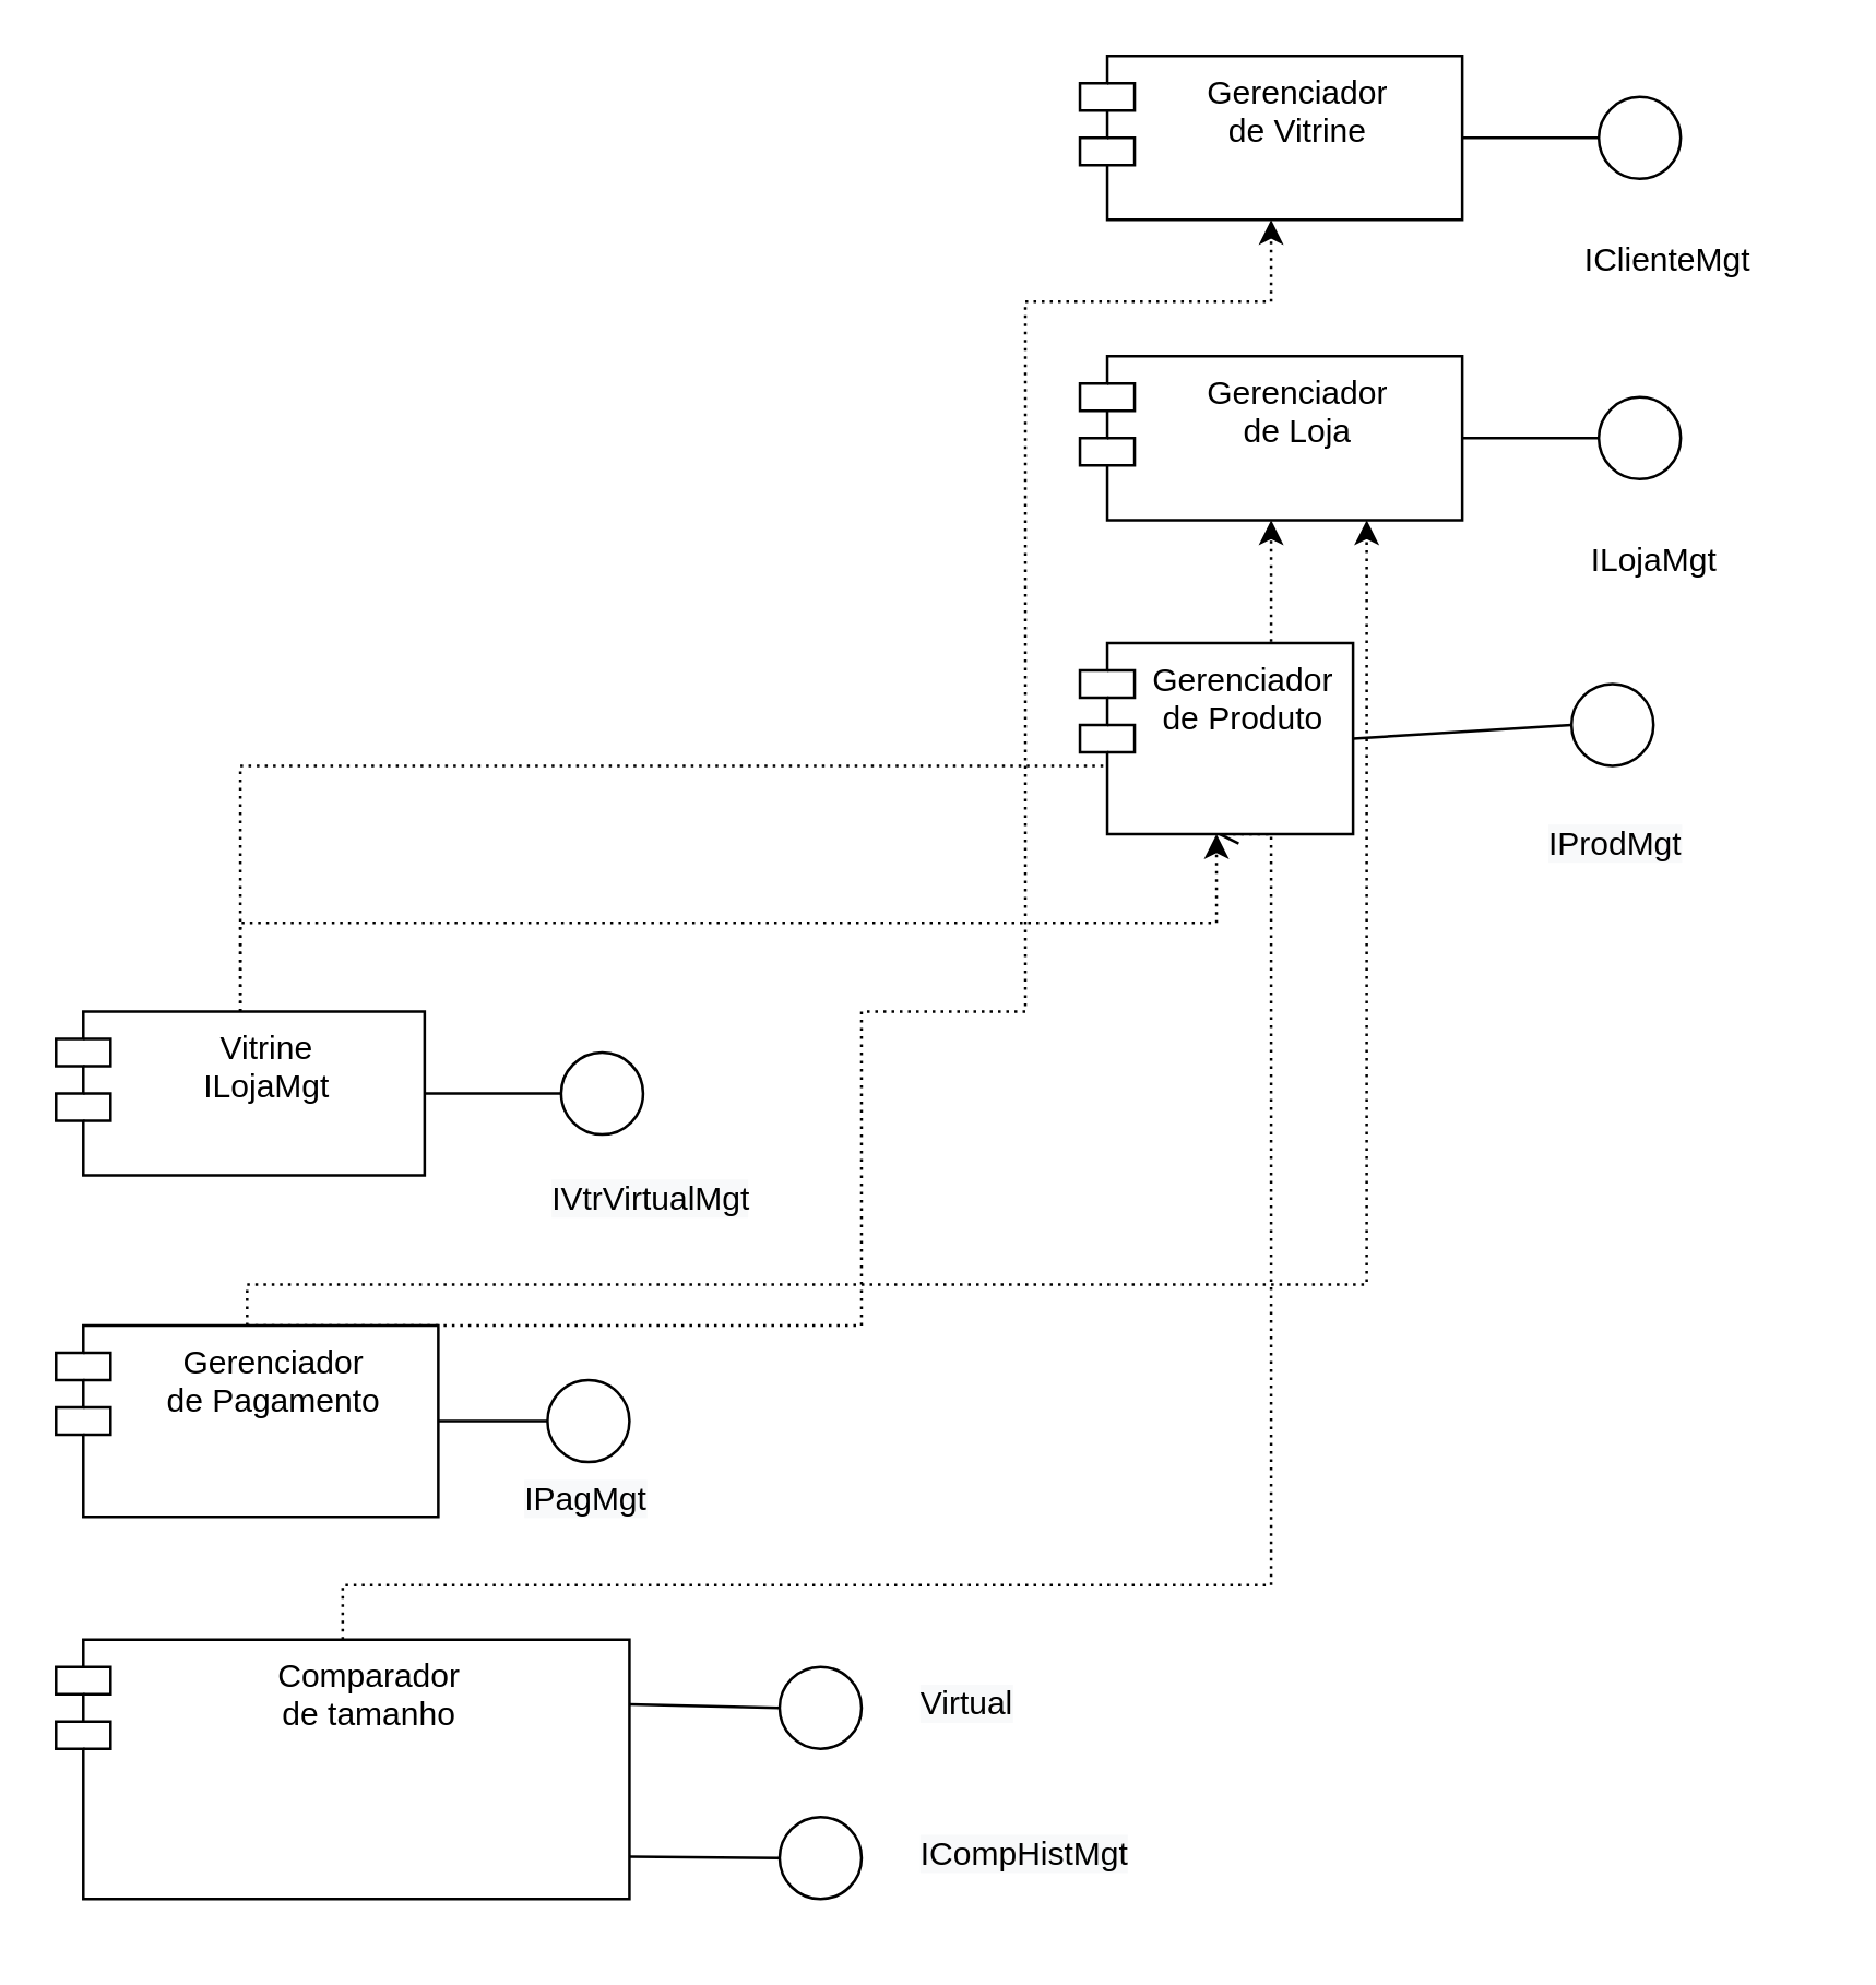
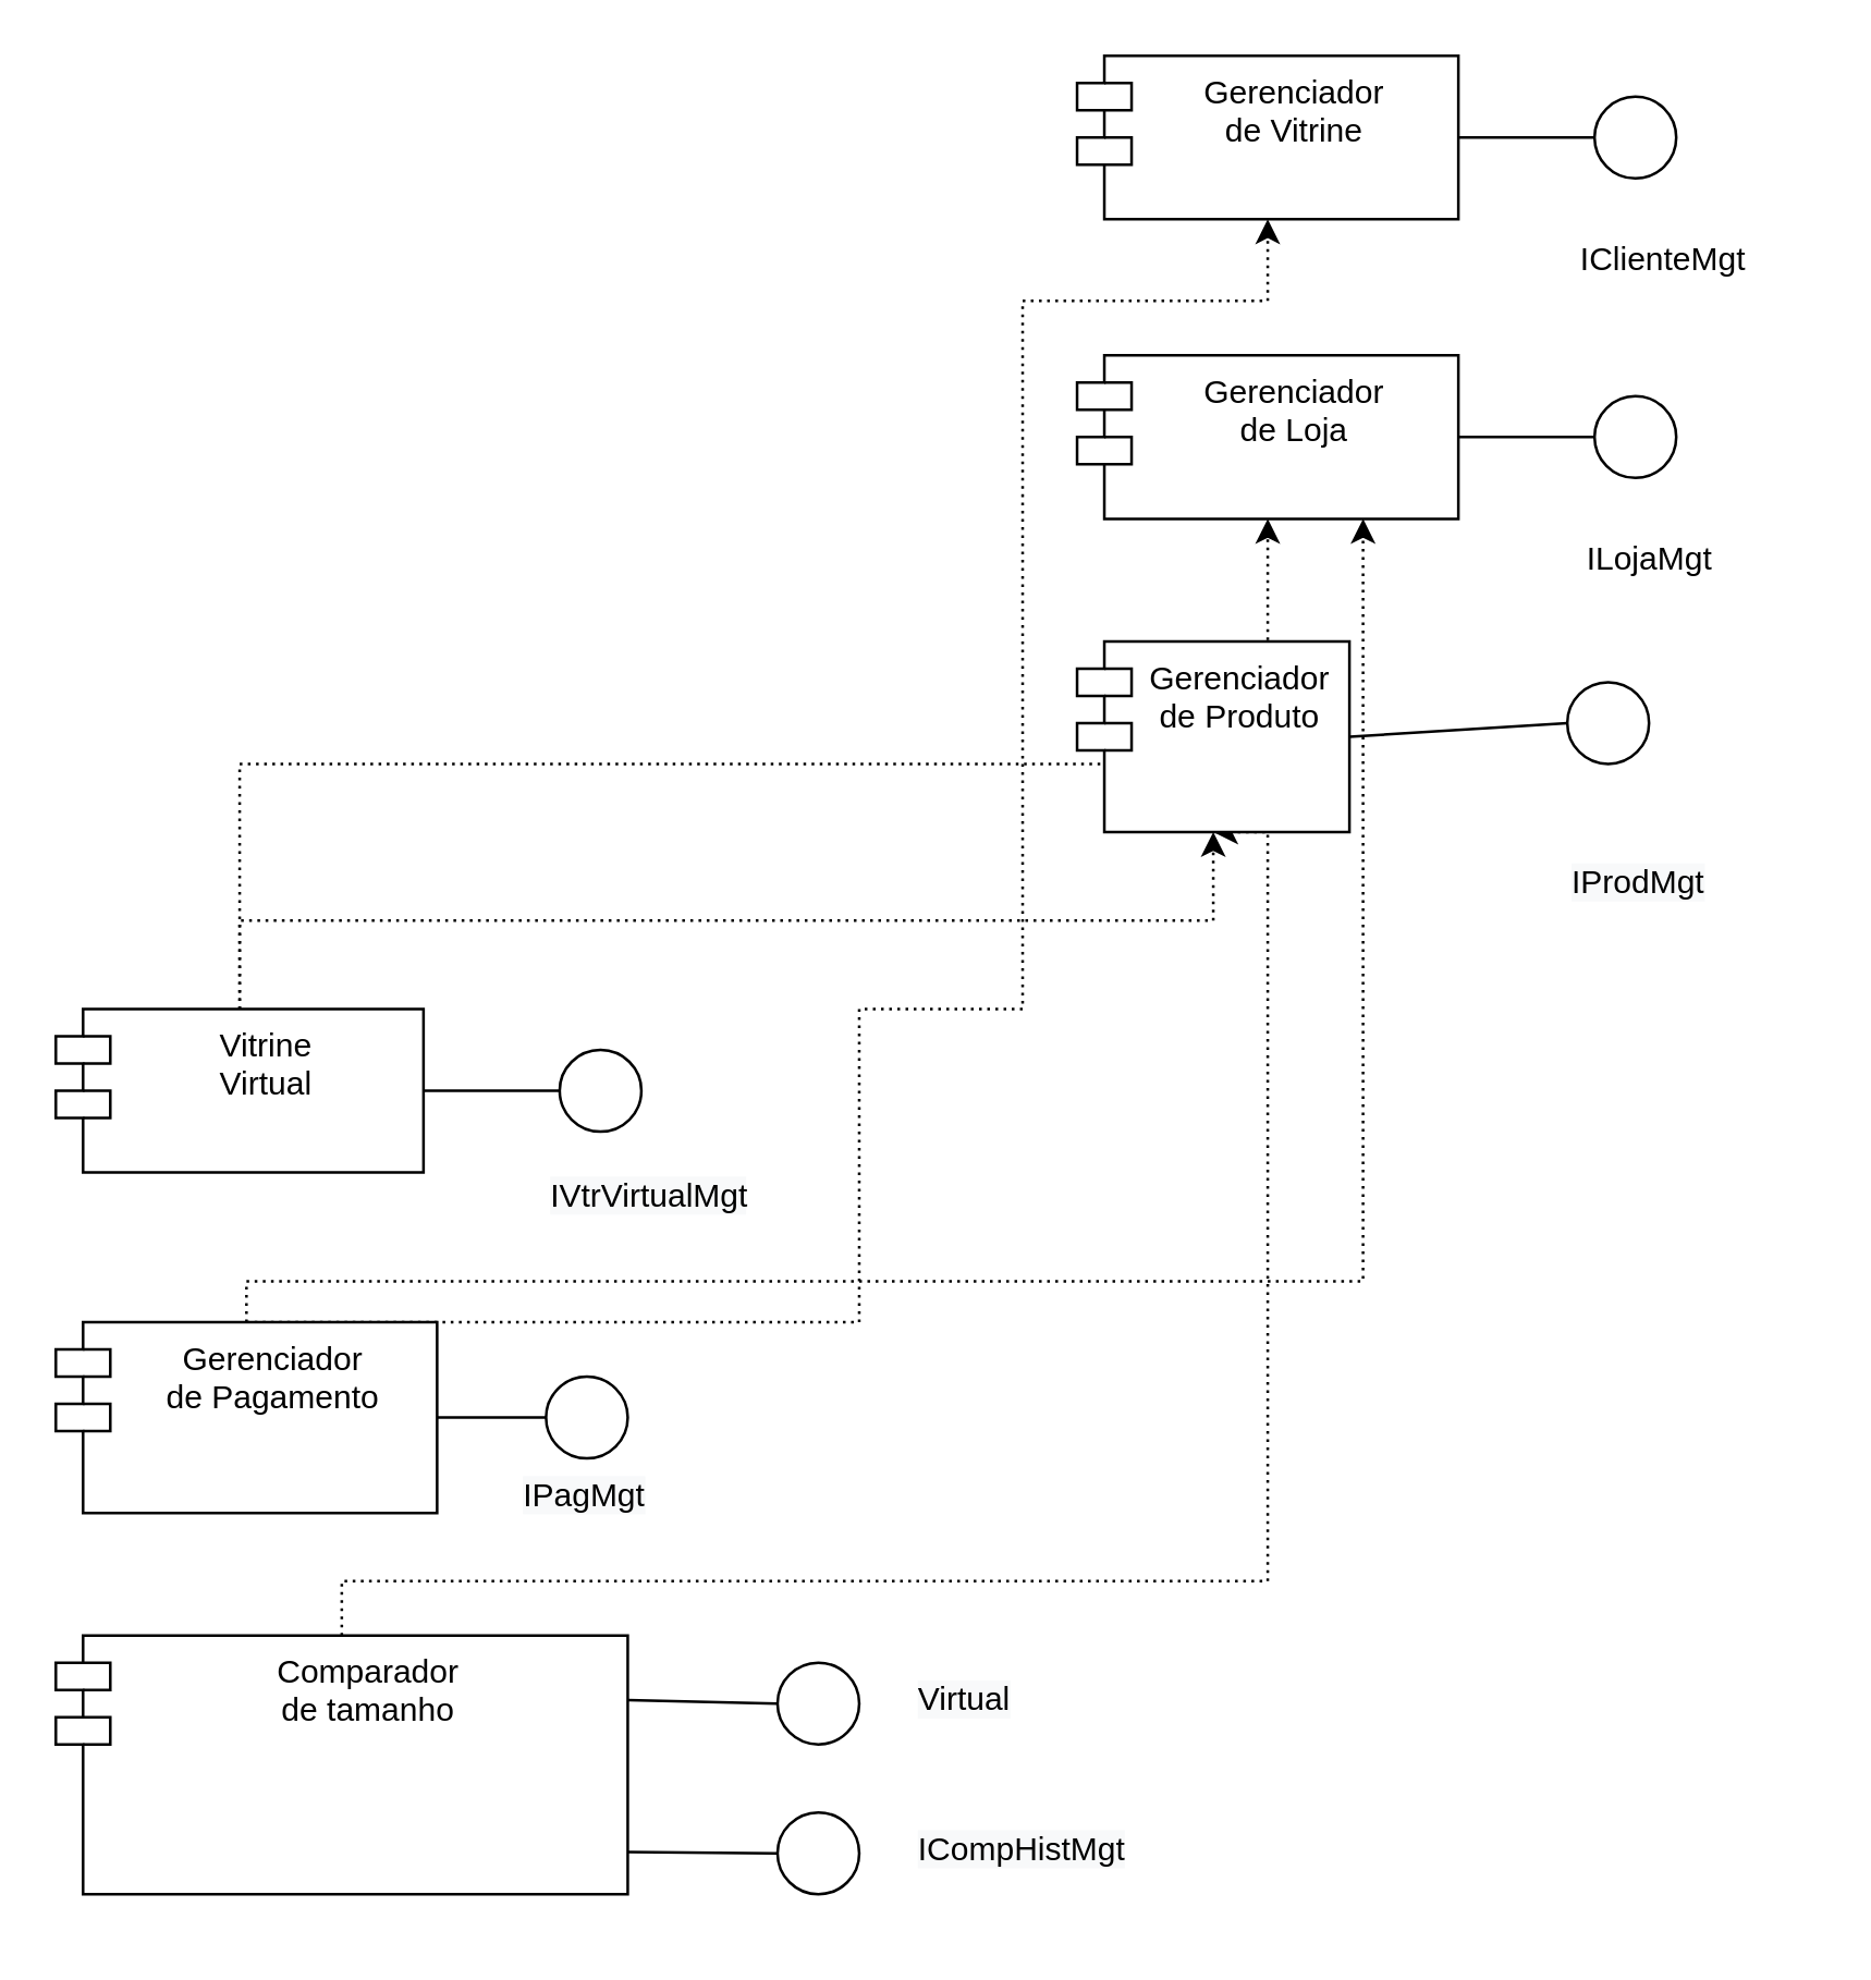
  <mxCell id="0" />
  <mxCell id="1" parent="0" />
  <mxCell id="2" value="Gerenciador &#10;de Loja" style="shape=module;align=left;spacingLeft=20;align=center;verticalAlign=top;" parent="1" vertex="1"><mxGeometry x="395" y="130" width="140" height="60" as="geometry" /></mxCell>
  <mxCell id="3" value="" style="endArrow=none;html=1;rounded=0;exitX=1;exitY=0.5;exitDx=0;exitDy=0;entryX=0;entryY=0.5;entryDx=0;entryDy=0;" parent="1" source="2" target="4" edge="1"><mxGeometry width="50" height="50" relative="1" as="geometry"><mxPoint x="495" y="220" as="sourcePoint" /><mxPoint x="555" y="215" as="targetPoint" /></mxGeometry></mxCell>
  <mxCell id="4" value="" style="ellipse;whiteSpace=wrap;html=1;aspect=fixed;" parent="1" vertex="1"><mxGeometry x="585" y="145" width="30" height="30" as="geometry" /></mxCell>
  <mxCell id="5" style="edgeStyle=orthogonalEdgeStyle;rounded=0;orthogonalLoop=1;jettySize=auto;html=1;exitX=0.5;exitY=0;exitDx=0;exitDy=0;entryX=0.5;entryY=1;entryDx=0;entryDy=0;dashed=1;dashPattern=1 2;" edge="1" parent="1" source="7" target="18"><mxGeometry relative="1" as="geometry"><Array as="points"><mxPoint x="315" y="485" /><mxPoint x="315" y="370" /><mxPoint x="375" y="370" /><mxPoint x="375" y="110" /><mxPoint x="465" y="110" /></Array></mxGeometry></mxCell>
  <mxCell id="6" style="edgeStyle=orthogonalEdgeStyle;rounded=0;orthogonalLoop=1;jettySize=auto;html=1;exitX=0.5;exitY=0;exitDx=0;exitDy=0;entryX=0.75;entryY=1;entryDx=0;entryDy=0;dashed=1;dashPattern=1 2;" edge="1" parent="1" source="7" target="2"><mxGeometry relative="1" as="geometry"><Array as="points"><mxPoint x="90" y="470" /><mxPoint x="500" y="470" /></Array></mxGeometry></mxCell>
  <mxCell id="7" value="Gerenciador &#10;de Pagamento" style="shape=module;align=left;spacingLeft=20;align=center;verticalAlign=top;" parent="1" vertex="1"><mxGeometry x="20" y="485" width="140" height="70" as="geometry" /></mxCell>
  <mxCell id="8" value="" style="endArrow=none;html=1;rounded=0;exitX=1;exitY=0.5;exitDx=0;exitDy=0;" parent="1" source="7" edge="1"><mxGeometry width="50" height="50" relative="1" as="geometry"><mxPoint x="140" y="525" as="sourcePoint" /><mxPoint x="200" y="520" as="targetPoint" /></mxGeometry></mxCell>
  <mxCell id="9" value="" style="ellipse;whiteSpace=wrap;html=1;aspect=fixed;" parent="1" vertex="1"><mxGeometry x="200" y="505" width="30" height="30" as="geometry" /></mxCell>
  <mxCell id="10" style="edgeStyle=orthogonalEdgeStyle;rounded=0;orthogonalLoop=1;jettySize=auto;html=1;exitX=0.5;exitY=0;exitDx=0;exitDy=0;entryX=0.5;entryY=1;entryDx=0;entryDy=0;dashed=1;dashPattern=1 2;" edge="1" parent="1" source="12" target="2"><mxGeometry relative="1" as="geometry" /></mxCell>
  <mxCell id="11" style="edgeStyle=orthogonalEdgeStyle;rounded=0;orthogonalLoop=1;jettySize=auto;html=1;exitX=0.5;exitY=0;exitDx=0;exitDy=0;entryX=0.5;entryY=1;entryDx=0;entryDy=0;dashed=1;dashPattern=1 2;" edge="1" parent="1" source="12" target="28"><mxGeometry relative="1" as="geometry" /></mxCell>
- <mxCell id="12" value="Vitrine&#10;ILojaMgt" style="shape=module;align=left;spacingLeft=20;align=center;verticalAlign=top;" parent="1" vertex="1"><mxGeometry x="20" y="370" width="135" height="60" as="geometry" /></mxCell>
+ <mxCell id="12" value="Vitrine&#10;Virtual" style="shape=module;align=left;spacingLeft=20;align=center;verticalAlign=top;" parent="1" vertex="1"><mxGeometry x="20" y="370" width="135" height="60" as="geometry" /></mxCell>
  <mxCell id="13" value="" style="ellipse;whiteSpace=wrap;html=1;aspect=fixed;" parent="1" vertex="1"><mxGeometry x="205" y="385" width="30" height="30" as="geometry" /></mxCell>
- <mxCell id="14" style="edgeStyle=orthogonalEdgeStyle;rounded=0;orthogonalLoop=1;jettySize=auto;html=1;exitX=0.5;exitY=0;exitDx=0;exitDy=0;entryX=0.5;entryY=1;entryDx=0;entryDy=0;dashed=1;dashPattern=1 2;endArrow=open;" edge="1" parent="1" source="15" target="28"><mxGeometry relative="1" as="geometry"><Array as="points"><mxPoint x="125" y="580" /><mxPoint x="465" y="580" /></Array></mxGeometry></mxCell>
+ <mxCell id="14" style="edgeStyle=orthogonalEdgeStyle;rounded=0;orthogonalLoop=1;jettySize=auto;html=1;exitX=0.5;exitY=0;exitDx=0;exitDy=0;entryX=0.5;entryY=1;entryDx=0;entryDy=0;dashed=1;dashPattern=1 2;" edge="1" parent="1" source="15" target="28"><mxGeometry relative="1" as="geometry"><Array as="points"><mxPoint x="125" y="580" /><mxPoint x="465" y="580" /></Array></mxGeometry></mxCell>
  <mxCell id="15" value="Comparador&#10;de tamanho" style="shape=module;align=left;spacingLeft=20;align=center;verticalAlign=top;" parent="1" vertex="1"><mxGeometry x="20" y="600" width="210" height="95" as="geometry" /></mxCell>
  <mxCell id="16" value="" style="endArrow=none;html=1;rounded=0;exitX=1;exitY=0.25;exitDx=0;exitDy=0;entryX=0;entryY=0.5;entryDx=0;entryDy=0;" parent="1" source="15" edge="1" target="17"><mxGeometry width="50" height="50" relative="1" as="geometry"><mxPoint x="210" y="665" as="sourcePoint" /><mxPoint x="270" y="660" as="targetPoint" /></mxGeometry></mxCell>
  <mxCell id="17" value="" style="ellipse;whiteSpace=wrap;html=1;aspect=fixed;" parent="1" vertex="1"><mxGeometry x="285" y="610" width="30" height="30" as="geometry" /></mxCell>
  <mxCell id="18" value="Gerenciador &#10;de Vitrine" style="shape=module;align=left;spacingLeft=20;align=center;verticalAlign=top;" parent="1" vertex="1"><mxGeometry x="395" y="20" width="140" height="60" as="geometry" /></mxCell>
  <mxCell id="19" value="" style="endArrow=none;html=1;rounded=0;exitX=1;exitY=0.5;exitDx=0;exitDy=0;" parent="1" source="18" edge="1"><mxGeometry width="50" height="50" relative="1" as="geometry"><mxPoint x="525" y="55" as="sourcePoint" /><mxPoint x="585" y="50" as="targetPoint" /></mxGeometry></mxCell>
  <mxCell id="20" value="" style="ellipse;whiteSpace=wrap;html=1;aspect=fixed;" parent="1" vertex="1"><mxGeometry x="585" y="35" width="30" height="30" as="geometry" /></mxCell>
  <mxCell id="21" value="ILojaMgt" style="text;html=1;align=center;verticalAlign=middle;resizable=0;points=[];autosize=1;strokeColor=none;fillColor=none;" parent="1" vertex="1"><mxGeometry x="570" y="190" width="70" height="30" as="geometry" /></mxCell>
  <mxCell id="22" value="IClienteMgt" style="text;html=1;align=center;verticalAlign=middle;resizable=0;points=[];autosize=1;strokeColor=none;fillColor=none;" parent="1" vertex="1"><mxGeometry x="570" y="80" width="80" height="30" as="geometry" /></mxCell>
  <mxCell id="23" value="&lt;span style=&quot;color: rgb(0, 0, 0); font-family: Helvetica; font-size: 12px; font-style: normal; font-variant-ligatures: normal; font-variant-caps: normal; font-weight: 400; letter-spacing: normal; orphans: 2; text-align: center; text-indent: 0px; text-transform: none; widows: 2; word-spacing: 0px; -webkit-text-stroke-width: 0px; background-color: rgb(248, 249, 250); text-decoration-thickness: initial; text-decoration-style: initial; text-decoration-color: initial; float: none; display: inline !important;&quot;&gt;IPagMgt&lt;/span&gt;" style="text;whiteSpace=wrap;html=1;" parent="1" vertex="1"><mxGeometry x="190" y="535" width="100" height="40" as="geometry" /></mxCell>
  <mxCell id="24" value="&lt;span style=&quot;color: rgb(0, 0, 0); font-family: Helvetica; font-size: 12px; font-style: normal; font-variant-ligatures: normal; font-variant-caps: normal; font-weight: 400; letter-spacing: normal; orphans: 2; text-align: center; text-indent: 0px; text-transform: none; widows: 2; word-spacing: 0px; -webkit-text-stroke-width: 0px; background-color: rgb(248, 249, 250); text-decoration-thickness: initial; text-decoration-style: initial; text-decoration-color: initial; float: none; display: inline !important;&quot;&gt;IVtrVirtualMgt&lt;/span&gt;" style="text;whiteSpace=wrap;html=1;" parent="1" vertex="1"><mxGeometry x="200" y="425" width="100" height="40" as="geometry" /></mxCell>
  <mxCell id="25" value="&lt;span style=&quot;color: rgb(0, 0, 0); font-family: Helvetica; font-size: 12px; font-style: normal; font-variant-ligatures: normal; font-variant-caps: normal; font-weight: 400; letter-spacing: normal; orphans: 2; text-align: center; text-indent: 0px; text-transform: none; widows: 2; word-spacing: 0px; -webkit-text-stroke-width: 0px; background-color: rgb(248, 249, 250); text-decoration-thickness: initial; text-decoration-style: initial; text-decoration-color: initial; float: none; display: inline !important;&quot;&gt;Virtual&lt;/span&gt;" style="text;whiteSpace=wrap;html=1;" parent="1" vertex="1"><mxGeometry x="335" y="610" width="100" height="40" as="geometry" /></mxCell>
- <mxCell id="26" value="&lt;span style=&quot;color: rgb(0, 0, 0); font-family: Helvetica; font-size: 12px; font-style: normal; font-variant-ligatures: normal; font-variant-caps: normal; font-weight: 400; letter-spacing: normal; orphans: 2; text-align: center; text-indent: 0px; text-transform: none; widows: 2; word-spacing: 0px; -webkit-text-stroke-width: 0px; background-color: rgb(248, 249, 250); text-decoration-thickness: initial; text-decoration-style: initial; text-decoration-color: initial; float: none; display: inline !important;&quot;&gt;IProdMgt&lt;/span&gt;" style="text;whiteSpace=wrap;html=1;" parent="1" vertex="1"><mxGeometry x="565" y="295" width="100" height="40" as="geometry" /></mxCell>
+ <mxCell id="26" value="&lt;span style=&quot;color: rgb(0, 0, 0); font-family: Helvetica; font-size: 12px; font-style: normal; font-variant-ligatures: normal; font-variant-caps: normal; font-weight: 400; letter-spacing: normal; orphans: 2; text-align: center; text-indent: 0px; text-transform: none; widows: 2; word-spacing: 0px; -webkit-text-stroke-width: 0px; background-color: rgb(248, 249, 250); text-decoration-thickness: initial; text-decoration-style: initial; text-decoration-color: initial; float: none; display: inline !important;&quot;&gt;IProdMgt&lt;/span&gt;" style="text;whiteSpace=wrap;html=1;" parent="1" vertex="1"><mxGeometry x="575" y="310" width="100" height="40" as="geometry" /></mxCell>
  <mxCell id="27" value="&lt;span style=&quot;color: rgb(0, 0, 0); font-family: Helvetica; font-size: 12px; font-style: normal; font-variant-ligatures: normal; font-variant-caps: normal; font-weight: 400; letter-spacing: normal; orphans: 2; text-align: center; text-indent: 0px; text-transform: none; widows: 2; word-spacing: 0px; -webkit-text-stroke-width: 0px; background-color: rgb(248, 249, 250); text-decoration-thickness: initial; text-decoration-style: initial; text-decoration-color: initial; float: none; display: inline !important;&quot;&gt;ICompHistMgt&lt;/span&gt;" style="text;whiteSpace=wrap;html=1;" parent="1" vertex="1"><mxGeometry x="335" y="665" width="100" height="40" as="geometry" /></mxCell>
  <mxCell id="28" value="Gerenciador &#10;de Produto" style="shape=module;align=left;spacingLeft=20;align=center;verticalAlign=top;" vertex="1" parent="1"><mxGeometry x="395" y="235" width="100" height="70" as="geometry" /></mxCell>
  <mxCell id="29" value="" style="endArrow=none;html=1;rounded=0;exitX=1;exitY=0.5;exitDx=0;exitDy=0;" edge="1" parent="1" source="28"><mxGeometry width="50" height="50" relative="1" as="geometry"><mxPoint x="515" y="270" as="sourcePoint" /><mxPoint x="575" y="265" as="targetPoint" /></mxGeometry></mxCell>
  <mxCell id="30" value="" style="ellipse;whiteSpace=wrap;html=1;aspect=fixed;" vertex="1" parent="1"><mxGeometry x="575" y="250" width="30" height="30" as="geometry" /></mxCell>
  <mxCell id="31" value="" style="endArrow=none;html=1;rounded=0;entryX=0;entryY=0.5;entryDx=0;entryDy=0;exitX=1;exitY=0.5;exitDx=0;exitDy=0;" edge="1" parent="1" source="12" target="13"><mxGeometry width="50" height="50" relative="1" as="geometry"><mxPoint x="385" y="445" as="sourcePoint" /><mxPoint x="435" y="395" as="targetPoint" /></mxGeometry></mxCell>
  <mxCell id="32" value="" style="endArrow=none;html=1;rounded=0;exitX=1;exitY=0.5;exitDx=0;exitDy=0;entryX=0;entryY=0.5;entryDx=0;entryDy=0;" edge="1" parent="1" target="33"><mxGeometry width="50" height="50" relative="1" as="geometry"><mxPoint x="230" y="679.5" as="sourcePoint" /><mxPoint x="270" y="692" as="targetPoint" /></mxGeometry></mxCell>
  <mxCell id="33" value="" style="ellipse;whiteSpace=wrap;html=1;aspect=fixed;" vertex="1" parent="1"><mxGeometry x="285" y="665" width="30" height="30" as="geometry" /></mxCell>
